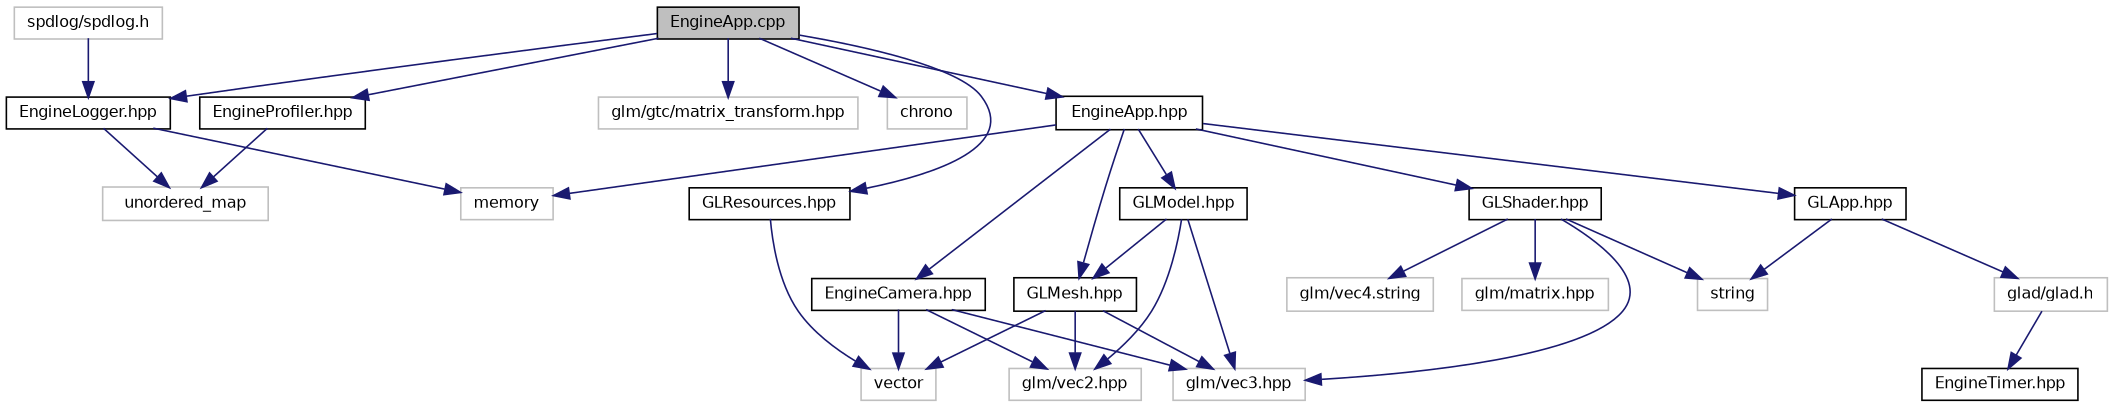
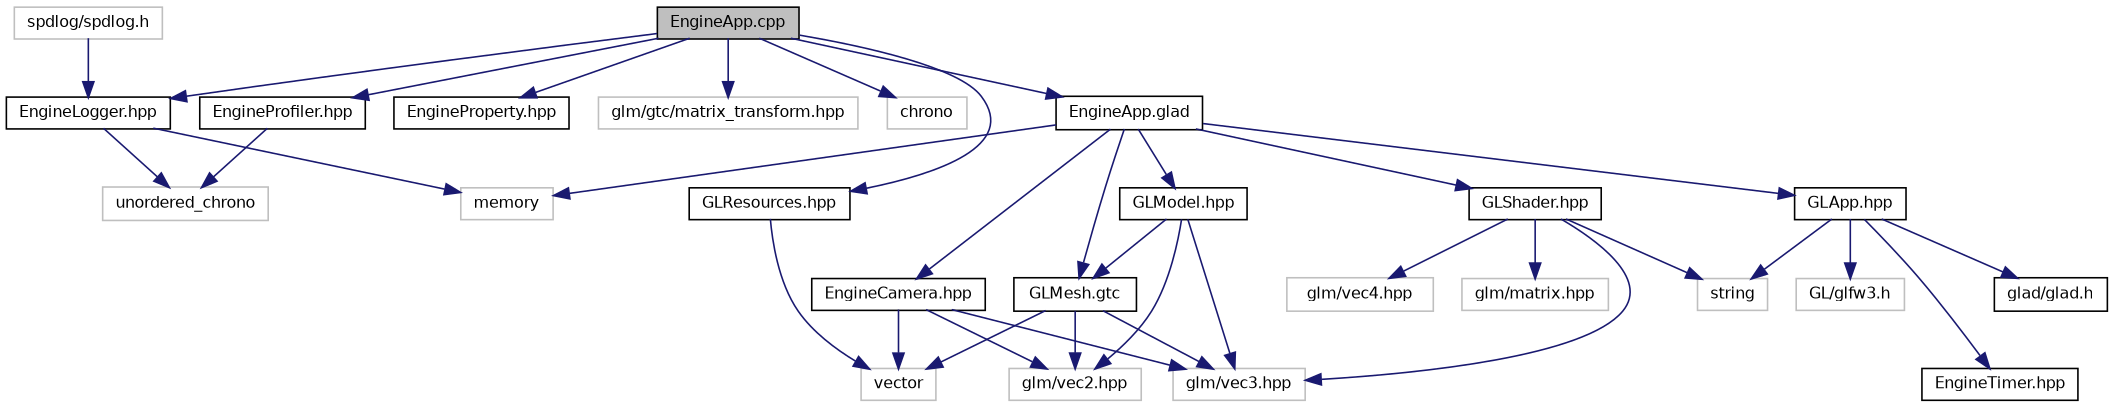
  digraph {
    node [color=grey75 fillcolor=white fontname=Helvetica fontsize=10 shape=record style=filled]
    edge [color=midnightblue fontname=Helvetica fontsize=10 labelfontname=Helvetica labelfontsize=10 style=solid]
    n1 [color=black fillcolor=grey75 fontcolor=black height=0.2 label="EngineApp.cpp" width=0.4]
-   n2 [color=black height=0.2 label="EngineApp.hpp" width=0.4]
+   n2 [color=black height=0.2 label="EngineApp.glad" width=0.4]
+   n3 [color=black height=0.2 label="EngineProperty.hpp" width=0.4]
    n4 [color=black height=0.2 label="EngineLogger.hpp" width=0.4]
    n5 [height=0.2 label="glm/gtc/matrix_transform.hpp" width=0.4]
    n6 [color=black height=0.2 label="EngineProfiler.hpp" width=0.4]
    n7 [color=black height=0.2 label="GLResources.hpp" width=0.4]
    n8 [height=0.2 label=chrono width=0.4]
    n9 [color=black height=0.2 label="GLApp.hpp" width=0.4]
-   n10 [color=black height=0.2 label="GLMesh.hpp" width=0.4]
+   n10 [color=black height=0.2 label="GLMesh.gtc" width=0.4]
    n11 [color=black height=0.2 label="GLModel.hpp" width=0.4]
    n12 [height=0.2 label=memory width=0.4]
    n13 [color=black height=0.2 label="GLShader.hpp" width=0.4]
    n14 [color=black height=0.2 label="EngineCamera.hpp" width=0.4]
-   n15 [height=0.2 label=unordered_map width=0.4]
+   n15 [height=0.2 label=unordered_chrono width=0.4]
    n16 [height=0.2 label=vector width=0.4]
-   n17 [height=0.2 label="glad/glad.h" width=0.4]
+   n17 [color=black height=0.2 label="glad/glad.h" width=0.4]
+   n18 [height=0.2 label="GL/glfw3.h" width=0.4]
    n19 [height=0.2 label=string width=0.4]
    n20 [color=black height=0.2 label="EngineTimer.hpp" width=0.4]
    n21 [height=0.2 label="glm/vec3.hpp" width=0.4]
    n22 [height=0.2 label="glm/vec2.hpp" width=0.4]
-   n23 [height=0.2 label="glm/vec4.string" width=0.4]
+   n23 [height=0.2 label="glm/vec4.hpp" width=0.4]
    n24 [height=0.2 label="glm/matrix.hpp" width=0.4]
    n25 [height=0.2 label="spdlog/spdlog.h" width=0.4]
    n1 -> n2
+   n1 -> n3
    n1 -> n4
    n1 -> n5
    n1 -> n6
    n1 -> n7
    n1 -> n8
    n2 -> n9
    n2 -> n10
    n2 -> n11
    n2 -> n12
    n2 -> n13
    n2 -> n14
    n4 -> n12
    n4 -> n15
    n6 -> n15
    n7 -> n16
    n9 -> n17
+   n9 -> n18
    n9 -> n19
-   n17 -> n20
+   n9 -> n20
    n10 -> n16
    n10 -> n21
    n10 -> n22
    n11 -> n10
    n11 -> n21
    n11 -> n22
    n13 -> n19
    n13 -> n21
    n13 -> n23
    n13 -> n24
    n14 -> n16
    n14 -> n21
    n14 -> n22
    n25 -> n4
  }
